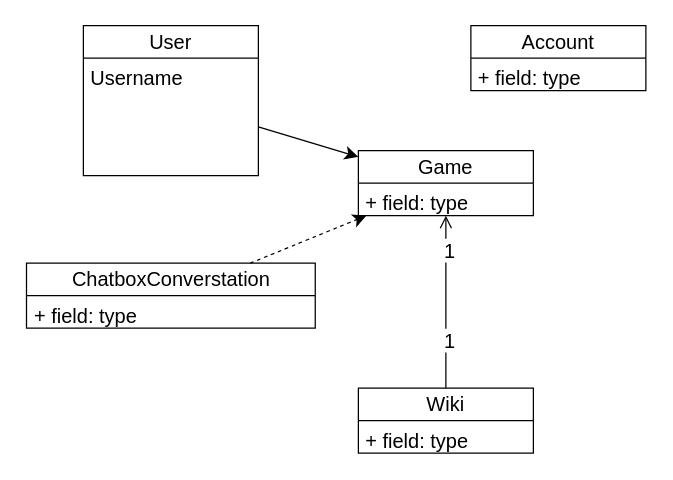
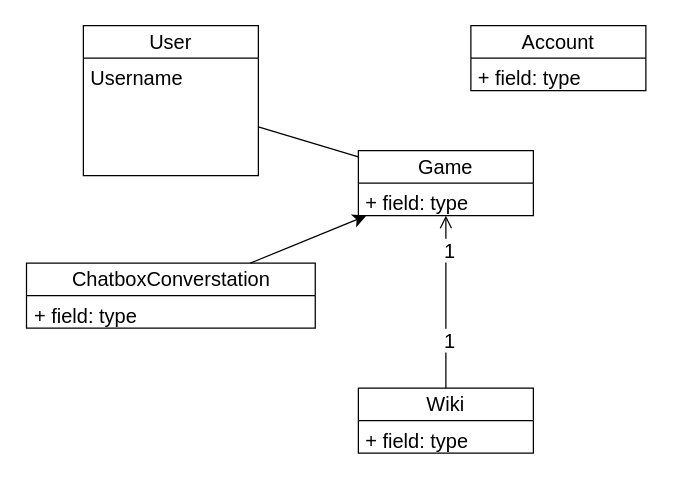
  <mxCell id="0" />
  <mxCell id="1" parent="0" />
  <mxCell id="2" value="&lt;div&gt;Game&lt;/div&gt;" style="swimlane;fontStyle=0;childLayout=stackLayout;horizontal=1;startSize=26;fillColor=none;horizontalStack=0;resizeParent=1;resizeParentMax=0;resizeLast=0;collapsible=1;marginBottom=0;whiteSpace=wrap;html=1;fontSize=16;" parent="1" vertex="1"><mxGeometry x="286" y="120" width="140" height="52" as="geometry" /></mxCell>
  <mxCell id="3" value="+ field: type" style="text;strokeColor=none;fillColor=none;align=left;verticalAlign=top;spacingLeft=4;spacingRight=4;overflow=hidden;rotatable=0;points=[[0,0.5],[1,0.5]];portConstraint=eastwest;whiteSpace=wrap;html=1;fontSize=16;" parent="2" vertex="1"><mxGeometry y="26" width="140" height="26" as="geometry" /></mxCell>
  <mxCell id="4" style="edgeStyle=none;curved=1;rounded=0;orthogonalLoop=1;jettySize=auto;html=1;fontSize=12;startSize=8;endSize=8;endArrow=open;" parent="1" source="7" target="2" edge="1"><mxGeometry relative="1" as="geometry" /></mxCell>
  <mxCell id="5" value="1" style="edgeLabel;html=1;align=center;verticalAlign=middle;resizable=0;points=[];fontSize=16;" parent="4" vertex="1" connectable="0"><mxGeometry x="0.61" y="-2" relative="1" as="geometry"><mxPoint as="offset" /></mxGeometry></mxCell>
  <mxCell id="6" value="1" style="edgeLabel;html=1;align=center;verticalAlign=middle;resizable=0;points=[];fontSize=16;" parent="4" vertex="1" connectable="0"><mxGeometry x="-0.436" y="-2" relative="1" as="geometry"><mxPoint as="offset" /></mxGeometry></mxCell>
  <mxCell id="7" value="&lt;div&gt;Wiki&lt;/div&gt;" style="swimlane;fontStyle=0;childLayout=stackLayout;horizontal=1;startSize=26;fillColor=none;horizontalStack=0;resizeParent=1;resizeParentMax=0;resizeLast=0;collapsible=1;marginBottom=0;whiteSpace=wrap;html=1;fontSize=16;" parent="1" vertex="1"><mxGeometry x="286" y="310" width="140" height="52" as="geometry" /></mxCell>
  <mxCell id="8" value="+ field: type" style="text;strokeColor=none;fillColor=none;align=left;verticalAlign=top;spacingLeft=4;spacingRight=4;overflow=hidden;rotatable=0;points=[[0,0.5],[1,0.5]];portConstraint=eastwest;whiteSpace=wrap;html=1;fontSize=16;" parent="7" vertex="1"><mxGeometry y="26" width="140" height="26" as="geometry" /></mxCell>
- <mxCell id="9" style="edgeStyle=none;curved=1;rounded=0;orthogonalLoop=1;jettySize=auto;html=1;fontSize=12;startSize=8;endSize=8;dashed=1;" parent="1" source="10" target="2" edge="1"><mxGeometry relative="1" as="geometry" /></mxCell>
+ <mxCell id="9" style="edgeStyle=none;curved=1;rounded=0;orthogonalLoop=1;jettySize=auto;html=1;fontSize=12;startSize=8;endSize=8;" parent="1" source="10" target="2" edge="1"><mxGeometry relative="1" as="geometry" /></mxCell>
  <mxCell id="10" value="&lt;div&gt;ChatboxConverstation&lt;/div&gt;" style="swimlane;fontStyle=0;childLayout=stackLayout;horizontal=1;startSize=26;fillColor=none;horizontalStack=0;resizeParent=1;resizeParentMax=0;resizeLast=0;collapsible=1;marginBottom=0;whiteSpace=wrap;html=1;fontSize=16;" parent="1" vertex="1"><mxGeometry x="20.5" y="210" width="231" height="52" as="geometry" /></mxCell>
  <mxCell id="11" value="+ field: type" style="text;strokeColor=none;fillColor=none;align=left;verticalAlign=top;spacingLeft=4;spacingRight=4;overflow=hidden;rotatable=0;points=[[0,0.5],[1,0.5]];portConstraint=eastwest;whiteSpace=wrap;html=1;fontSize=16;" parent="10" vertex="1"><mxGeometry y="26" width="231" height="26" as="geometry" /></mxCell>
- <mxCell id="12" style="edgeStyle=none;curved=1;rounded=0;orthogonalLoop=1;jettySize=auto;html=1;fontSize=12;startSize=8;endSize=8;" parent="1" source="13" target="2" edge="1"><mxGeometry relative="1" as="geometry" /></mxCell>
+ <mxCell id="12" style="edgeStyle=none;curved=1;rounded=0;orthogonalLoop=1;jettySize=auto;html=1;fontSize=12;startSize=8;endSize=8;endArrow=none;" parent="1" source="13" target="2" edge="1"><mxGeometry relative="1" as="geometry" /></mxCell>
  <mxCell id="13" value="&lt;div&gt;User&lt;/div&gt;" style="swimlane;fontStyle=0;childLayout=stackLayout;horizontal=1;startSize=26;fillColor=none;horizontalStack=0;resizeParent=1;resizeParentMax=0;resizeLast=0;collapsible=1;marginBottom=0;whiteSpace=wrap;html=1;fontSize=16;" parent="1" vertex="1"><mxGeometry x="66" y="20" width="140" height="120" as="geometry" /></mxCell>
  <mxCell id="14" value="Username" style="text;strokeColor=none;fillColor=none;align=left;verticalAlign=top;spacingLeft=4;spacingRight=4;overflow=hidden;rotatable=0;points=[[0,0.5],[1,0.5]];portConstraint=eastwest;whiteSpace=wrap;html=1;fontSize=16;" parent="13" vertex="1"><mxGeometry y="26" width="140" height="94" as="geometry" /></mxCell>
  <mxCell id="15" value="&lt;div&gt;Account&lt;/div&gt;" style="swimlane;fontStyle=0;childLayout=stackLayout;horizontal=1;startSize=26;fillColor=none;horizontalStack=0;resizeParent=1;resizeParentMax=0;resizeLast=0;collapsible=1;marginBottom=0;whiteSpace=wrap;html=1;fontSize=16;" parent="1" vertex="1"><mxGeometry x="376" y="20" width="140" height="52" as="geometry" /></mxCell>
  <mxCell id="16" value="+ field: type" style="text;strokeColor=none;fillColor=none;align=left;verticalAlign=top;spacingLeft=4;spacingRight=4;overflow=hidden;rotatable=0;points=[[0,0.5],[1,0.5]];portConstraint=eastwest;whiteSpace=wrap;html=1;fontSize=16;" parent="15" vertex="1"><mxGeometry y="26" width="140" height="26" as="geometry" /></mxCell>
  <mxCell id="17" style="edgeStyle=none;curved=1;rounded=0;orthogonalLoop=1;jettySize=auto;html=1;exitX=0.5;exitY=0;exitDx=0;exitDy=0;fontSize=12;startSize=8;endSize=8;" parent="1" source="7" target="7" edge="1"><mxGeometry relative="1" as="geometry" /></mxCell>
